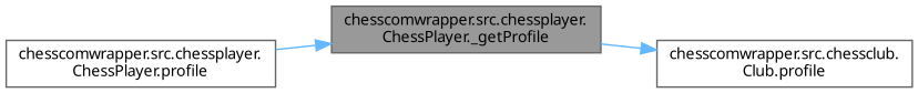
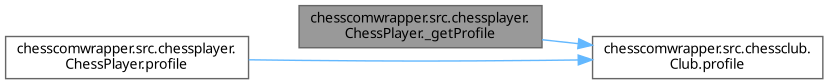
  digraph {
    fontname="Noto Sans"
    rankdir=RL
    node [color=grey40 fillcolor=white fontname="Noto Sans" fontsize=10 shape=box style=filled]
    edge [color=steelblue1 dir=back fontname="Noto Sans" fontsize=10 labelfontname=Helvetica labelfontsize=10 style=solid]
    n1 [color=gray40 fillcolor=grey60 fontcolor=black height=0.2 label="chesscomwrapper.src.chessplayer.\lChessPlayer._getProfile" width=0.4]
    n2 [height=0.2 label="chesscomwrapper.src.chessplayer.\lChessPlayer.profile" width=0.4]
    n3 [height=0.2 label="chesscomwrapper.src.chessclub.\lClub.profile" width=0.4]
-   n1 -> n2
+   n3 -> n2
    n3 -> n1
  }
